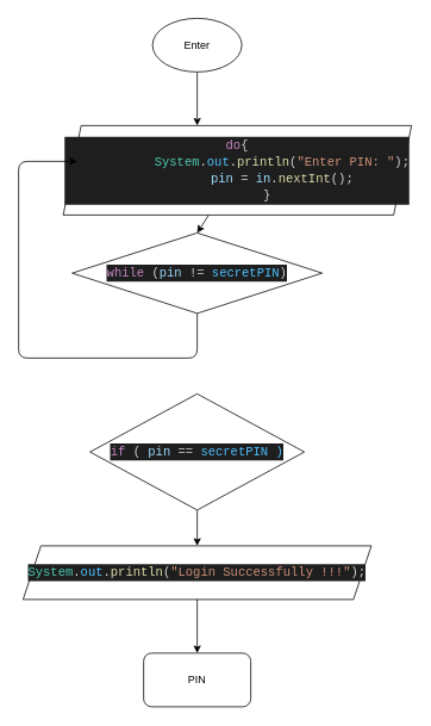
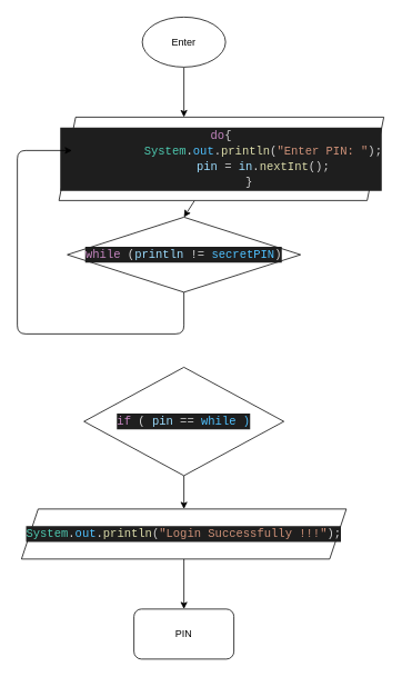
  <mxCell id="0" />
  <mxCell id="1" parent="0" />
  <mxCell id="2" style="edgeStyle=none;html=1;entryX=0.5;entryY=0;entryDx=0;entryDy=0;" parent="1" source="3" target="6" edge="1"><mxGeometry relative="1" as="geometry" /></mxCell>
  <mxCell id="3" value="&lt;div style=&quot;color: rgb(212, 212, 212); background-color: rgb(30, 30, 30); font-family: Consolas, &amp;quot;Courier New&amp;quot;, monospace; font-size: 14px; line-height: 19px;&quot;&gt;&lt;div&gt;&lt;span style=&quot;color: #c586c0;&quot;&gt;do&lt;/span&gt;{&lt;/div&gt;&lt;div&gt;&amp;nbsp; &amp;nbsp; &amp;nbsp; &amp;nbsp; &amp;nbsp; &amp;nbsp; &lt;span style=&quot;color: #4ec9b0;&quot;&gt;System&lt;/span&gt;.&lt;span style=&quot;color: #4fc1ff;&quot;&gt;out&lt;/span&gt;.&lt;span style=&quot;color: #dcdcaa;&quot;&gt;println&lt;/span&gt;(&lt;span style=&quot;color: #ce9178;&quot;&gt;&quot;Enter PIN: &quot;&lt;/span&gt;);&lt;/div&gt;&lt;div&gt;&amp;nbsp; &amp;nbsp; &amp;nbsp; &amp;nbsp; &amp;nbsp; &amp;nbsp; &lt;span style=&quot;color: #9cdcfe;&quot;&gt;pin&lt;/span&gt; = &lt;span style=&quot;color: #9cdcfe;&quot;&gt;in&lt;/span&gt;.&lt;span style=&quot;color: #dcdcaa;&quot;&gt;nextInt&lt;/span&gt;();&lt;/div&gt;&lt;div&gt;&amp;nbsp; &amp;nbsp; &amp;nbsp; &amp;nbsp; } &lt;/div&gt;&lt;/div&gt;" style="shape=parallelogram;perimeter=parallelogramPerimeter;whiteSpace=wrap;html=1;fixedSize=1;" parent="1" vertex="1"><mxGeometry x="70" y="140" width="390" height="100" as="geometry" /></mxCell>
  <mxCell id="4" style="edgeStyle=none;html=1;exitX=0.5;exitY=1;exitDx=0;exitDy=0;" parent="1" source="6" edge="1"><mxGeometry relative="1" as="geometry"><mxPoint x="220" y="290" as="targetPoint" /></mxGeometry></mxCell>
  <mxCell id="5" style="edgeStyle=none;html=1;exitX=0.5;exitY=1;exitDx=0;exitDy=0;entryX=0.04;entryY=0.4;entryDx=0;entryDy=0;entryPerimeter=0;" parent="1" source="6" target="3" edge="1"><mxGeometry relative="1" as="geometry"><mxPoint x="20" y="180" as="targetPoint" /><Array as="points"><mxPoint x="220" y="400" /><mxPoint x="20" y="400" /><mxPoint x="20" y="180" /></Array></mxGeometry></mxCell>
- <mxCell id="6" value="&lt;div style=&quot;color: rgb(212, 212, 212); background-color: rgb(30, 30, 30); font-family: Consolas, &amp;quot;Courier New&amp;quot;, monospace; font-size: 14px; line-height: 19px;&quot;&gt;&lt;span style=&quot;color: #c586c0;&quot;&gt;while&lt;/span&gt; (&lt;span style=&quot;color: #9cdcfe;&quot;&gt;pin&lt;/span&gt; != &lt;span style=&quot;color: #4fc1ff;&quot;&gt;secretPIN&lt;/span&gt;)&lt;/div&gt;" style="rhombus;whiteSpace=wrap;html=1;" parent="1" vertex="1"><mxGeometry x="80" y="260" width="280" height="90" as="geometry" /></mxCell>
+ <mxCell id="6" value="&lt;div style=&quot;color: rgb(212, 212, 212); background-color: rgb(30, 30, 30); font-family: Consolas, &amp;quot;Courier New&amp;quot;, monospace; font-size: 14px; line-height: 19px;&quot;&gt;&lt;span style=&quot;color: #c586c0;&quot;&gt;while&lt;/span&gt; (&lt;span style=&quot;color: #9cdcfe;&quot;&gt;println&lt;/span&gt; != &lt;span style=&quot;color: #4fc1ff;&quot;&gt;secretPIN&lt;/span&gt;)&lt;/div&gt;" style="rhombus;whiteSpace=wrap;html=1;" parent="1" vertex="1"><mxGeometry x="80" y="260" width="280" height="90" as="geometry" /></mxCell>
  <mxCell id="7" style="edgeStyle=none;html=1;exitX=0.5;exitY=1;exitDx=0;exitDy=0;" parent="1" source="8" edge="1"><mxGeometry relative="1" as="geometry"><mxPoint x="220" y="140" as="targetPoint" /><Array as="points" /></mxGeometry></mxCell>
  <mxCell id="8" value="Enter" style="ellipse;whiteSpace=wrap;html=1;" parent="1" vertex="1"><mxGeometry x="170" y="20" width="100" height="60" as="geometry" /></mxCell>
  <mxCell id="9" style="edgeStyle=none;html=1;exitX=0.5;exitY=1;exitDx=0;exitDy=0;" parent="1" source="10" target="12" edge="1"><mxGeometry relative="1" as="geometry"><mxPoint x="580" y="360" as="targetPoint" /></mxGeometry></mxCell>
- <mxCell id="10" value="&lt;br&gt;&lt;div style=&quot;color: rgb(212, 212, 212); background-color: rgb(30, 30, 30); font-family: Consolas, &amp;quot;Courier New&amp;quot;, monospace; font-weight: normal; font-size: 14px; line-height: 19px;&quot;&gt;&lt;div&gt;&lt;span style=&quot;color: #c586c0;&quot;&gt;if&lt;/span&gt;&lt;span style=&quot;color: #d4d4d4;&quot;&gt; ( &lt;/span&gt;&lt;span style=&quot;color: #9cdcfe;&quot;&gt;pin&lt;/span&gt;&lt;span style=&quot;color: #d4d4d4;&quot;&gt; == &lt;/span&gt;&lt;span style=&quot;color: #4fc1ff;&quot;&gt;secretPIN )&lt;/span&gt;&lt;span style=&quot;color: #d4d4d4;&quot;&gt;&lt;/span&gt;&lt;/div&gt;&lt;/div&gt;&lt;br&gt;" style="rhombus;whiteSpace=wrap;html=1;" parent="1" vertex="1"><mxGeometry x="100" y="440" width="240" height="130" as="geometry" /></mxCell>
+ <mxCell id="10" value="&lt;br&gt;&lt;div style=&quot;color: rgb(212, 212, 212); background-color: rgb(30, 30, 30); font-family: Consolas, &amp;quot;Courier New&amp;quot;, monospace; font-weight: normal; font-size: 14px; line-height: 19px;&quot;&gt;&lt;div&gt;&lt;span style=&quot;color: #c586c0;&quot;&gt;if&lt;/span&gt;&lt;span style=&quot;color: #d4d4d4;&quot;&gt; ( &lt;/span&gt;&lt;span style=&quot;color: #9cdcfe;&quot;&gt;pin&lt;/span&gt;&lt;span style=&quot;color: #d4d4d4;&quot;&gt; == &lt;/span&gt;&lt;span style=&quot;color: #4fc1ff;&quot;&gt;while )&lt;/span&gt;&lt;span style=&quot;color: #d4d4d4;&quot;&gt;&lt;/span&gt;&lt;/div&gt;&lt;/div&gt;&lt;br&gt;" style="rhombus;whiteSpace=wrap;html=1;" parent="1" vertex="1"><mxGeometry x="100" y="440" width="240" height="130" as="geometry" /></mxCell>
  <mxCell id="11" style="edgeStyle=none;html=1;exitX=0.5;exitY=1;exitDx=0;exitDy=0;entryX=0.5;entryY=0;entryDx=0;entryDy=0;" parent="1" source="12" target="13" edge="1"><mxGeometry relative="1" as="geometry" /></mxCell>
  <mxCell id="12" value="&lt;div style=&quot;color: rgb(212, 212, 212); background-color: rgb(30, 30, 30); font-family: Consolas, &amp;quot;Courier New&amp;quot;, monospace; font-size: 14px; line-height: 19px;&quot;&gt;&lt;span style=&quot;color: #4ec9b0;&quot;&gt;System&lt;/span&gt;.&lt;span style=&quot;color: #4fc1ff;&quot;&gt;out&lt;/span&gt;.&lt;span style=&quot;color: #dcdcaa;&quot;&gt;println&lt;/span&gt;(&lt;span style=&quot;color: #ce9178;&quot;&gt;&quot;Login Successfully !!!&quot;&lt;/span&gt;);&lt;/div&gt;" style="shape=parallelogram;perimeter=parallelogramPerimeter;whiteSpace=wrap;html=1;fixedSize=1;" parent="1" vertex="1"><mxGeometry x="25" y="610" width="390" height="60" as="geometry" /></mxCell>
  <mxCell id="13" value="PIN" style="rounded=1;whiteSpace=wrap;html=1;" parent="1" vertex="1"><mxGeometry x="160" y="730" width="120" height="60" as="geometry" /></mxCell>
